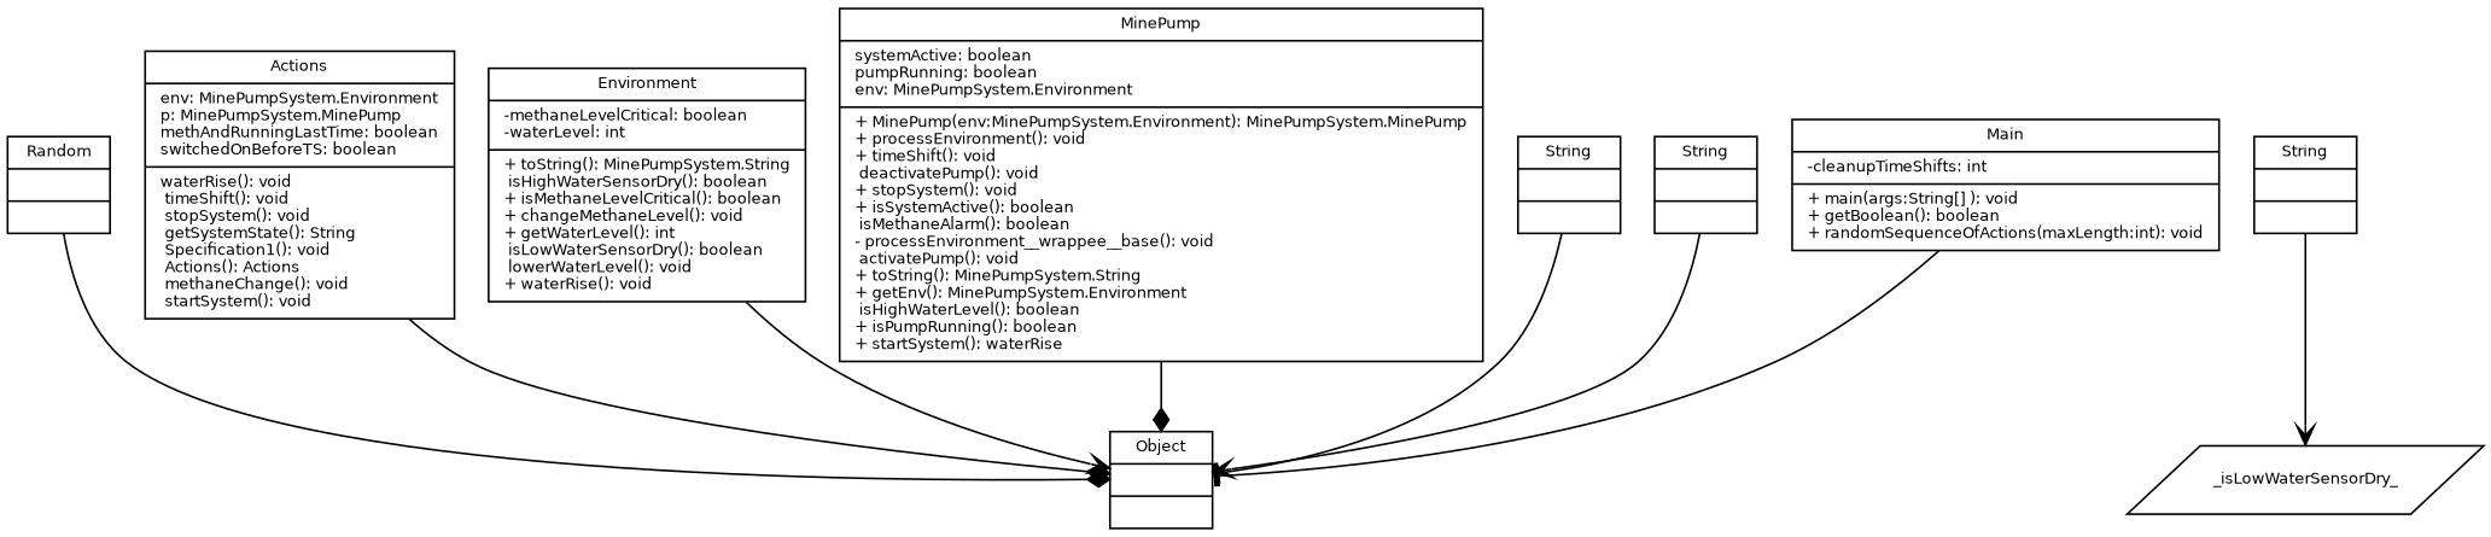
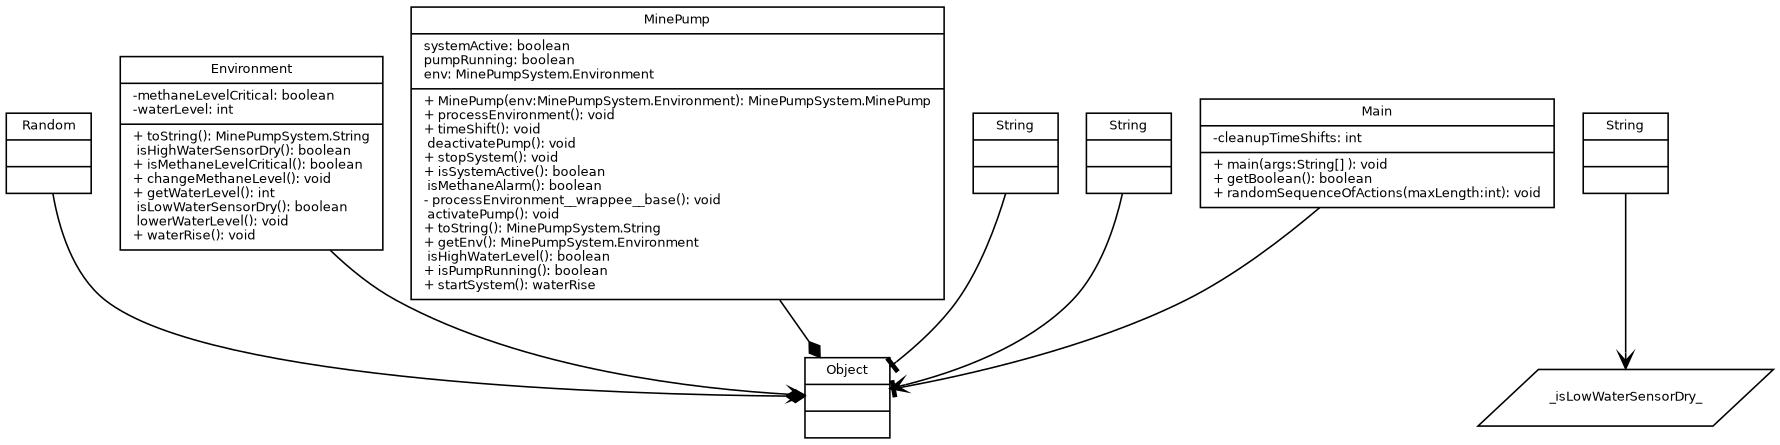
  digraph {
    fontname="Bitstream Vera Sans"
    fontsize=8
    node [fontname="Bitstream Vera Sans" fontsize=8 shape=record]
    edge [arrowhead=diamond arrowtail=none fontname="Bitstream Vera Sans" fontsize=8 style=solid]
    n1 [label="{Random||}"]
    n2 [label="{Object||}"]
-   n3 [label="{Actions|env: MinePumpSystem.Environment\lp: MinePumpSystem.MinePump\lmethAndRunningLastTime: boolean\lswitchedOnBeforeTS: boolean\l| waterRise(): void\l timeShift(): void\l stopSystem(): void\l getSystemState(): String\l Specification1(): void\l Actions(): Actions\l methaneChange(): void\l startSystem(): void\l}"]
    n4 [label="{Environment|-methaneLevelCritical: boolean\l-waterLevel: int\l|+ toString(): MinePumpSystem.String\l isHighWaterSensorDry(): boolean\l+ isMethaneLevelCritical(): boolean\l+ changeMethaneLevel(): void\l+ getWaterLevel(): int\l isLowWaterSensorDry(): boolean\l lowerWaterLevel(): void\l+ waterRise(): void\l}"]
    n5 [label="{MinePump|systemActive: boolean\lpumpRunning: boolean\lenv: MinePumpSystem.Environment\l|+ MinePump(env:MinePumpSystem.Environment): MinePumpSystem.MinePump\l+ processEnvironment(): void\l+ timeShift(): void\l deactivatePump(): void\l+ stopSystem(): void\l+ isSystemActive(): boolean\l isMethaneAlarm(): boolean\l- processEnvironment__wrappee__base(): void\l activatePump(): void\l+ toString(): MinePumpSystem.String\l+ getEnv(): MinePumpSystem.Environment\l isHighWaterLevel(): boolean\l+ isPumpRunning(): boolean\l+ startSystem(): waterRise\l}"]
    n6 [label="{String||}"]
    n7 [label=_isLowWaterSensorDry_ shape=parallelogram]
    n8 [label="{String||}"]
    n9 [label="{String||}"]
    n10 [label="{Main|-cleanupTimeShifts: int\l|+ main(args:String[] ): void\l+ getBoolean(): boolean\l+ randomSequenceOfActions(maxLength:int): void\l}"]
    n1 -> n2
-   n3 -> n2
    n4 -> n2 [arrowhead=vee]
    n5 -> n2
    n6 -> n7 [arrowhead=vee]
    n8 -> n2 [arrowhead=tee]
    n9 -> n2 [arrowhead=vee]
    n10 -> n2 [arrowhead=tee]
  }
